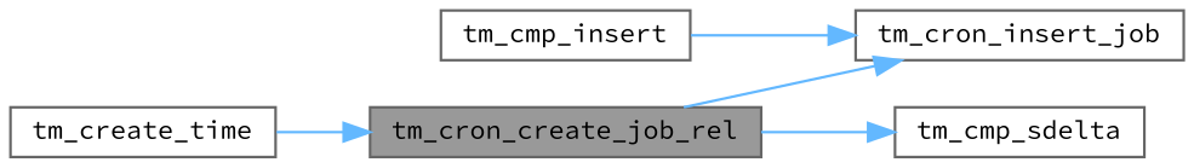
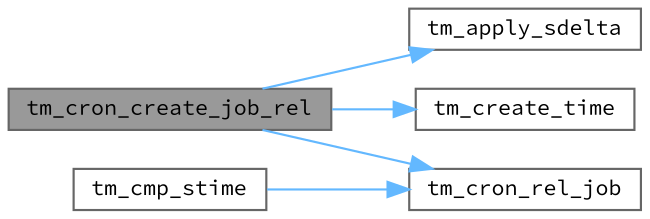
  digraph {
    fontname="Source Code Pro"
    rankdir=LR
    node [color=grey40 fillcolor=white fontname="Source Code Pro" fontsize=10 shape=box style=filled]
    edge [color=steelblue1 fontname="Source Code Pro" fontsize=10 labelfontname=Helvetica labelfontsize=10 style=solid]
    n1 [color=gray40 fillcolor=grey60 fontcolor=black height=0.2 label=tm_cron_create_job_rel width=0.4]
-   n2 [height=0.2 label=tm_cmp_sdelta width=0.4]
-   n3 [height=0.2 label=tm_cron_insert_job width=0.4]
+   n2 [height=0.2 label=tm_apply_sdelta width=0.4]
+   n3 [height=0.2 label=tm_cron_rel_job width=0.4]
    n4 [height=0.2 label=tm_create_time width=0.4]
-   n5 [height=0.2 label=tm_cmp_insert width=0.4]
+   n5 [height=0.2 label=tm_cmp_stime width=0.4]
    n1 -> n2
    n1 -> n3
-   n4 -> n1
+   n1 -> n4
    n5 -> n3
  }
